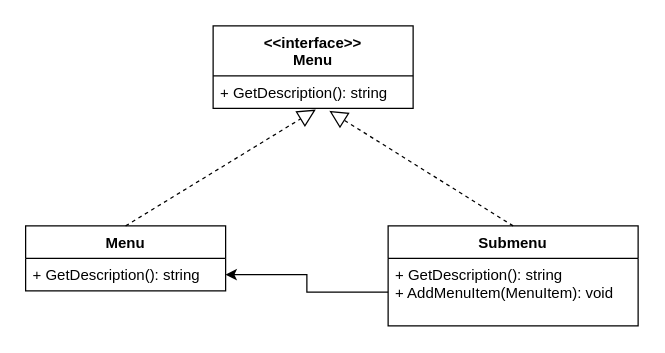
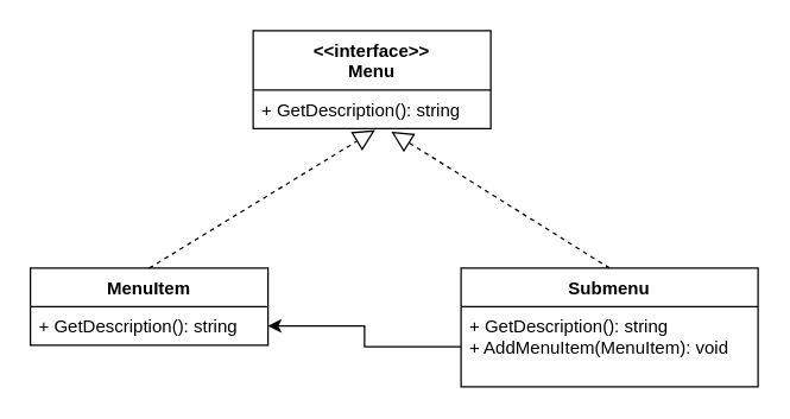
  <mxCell id="0" />
  <mxCell id="1" parent="0" />
  <mxCell id="2" value="&lt;&lt;interface&gt;&gt;&#10;Menu" style="swimlane;fontStyle=1;align=center;verticalAlign=top;childLayout=stackLayout;horizontal=1;startSize=40;horizontalStack=0;resizeParent=1;resizeParentMax=0;resizeLast=0;collapsible=1;marginBottom=0;" vertex="1" parent="1"><mxGeometry x="170" y="20" width="160" height="66" as="geometry" /></mxCell>
  <mxCell id="3" value="+ GetDescription(): string" style="text;strokeColor=none;fillColor=none;align=left;verticalAlign=top;spacingLeft=4;spacingRight=4;overflow=hidden;rotatable=0;points=[[0,0.5],[1,0.5]];portConstraint=eastwest;" vertex="1" parent="2"><mxGeometry y="40" width="160" height="26" as="geometry" /></mxCell>
- <mxCell id="4" value="Menu" style="swimlane;fontStyle=1;align=center;verticalAlign=top;childLayout=stackLayout;horizontal=1;startSize=26;horizontalStack=0;resizeParent=1;resizeParentMax=0;resizeLast=0;collapsible=1;marginBottom=0;" vertex="1" parent="1"><mxGeometry x="20" y="180" width="160" height="52" as="geometry" /></mxCell>
+ <mxCell id="4" value="MenuItem" style="swimlane;fontStyle=1;align=center;verticalAlign=top;childLayout=stackLayout;horizontal=1;startSize=26;horizontalStack=0;resizeParent=1;resizeParentMax=0;resizeLast=0;collapsible=1;marginBottom=0;" vertex="1" parent="1"><mxGeometry x="20" y="180" width="160" height="52" as="geometry" /></mxCell>
  <mxCell id="5" value="+ GetDescription(): string" style="text;strokeColor=none;fillColor=none;align=left;verticalAlign=top;spacingLeft=4;spacingRight=4;overflow=hidden;rotatable=0;points=[[0,0.5],[1,0.5]];portConstraint=eastwest;" vertex="1" parent="4"><mxGeometry y="26" width="160" height="26" as="geometry" /></mxCell>
  <mxCell id="6" value="Submenu" style="swimlane;fontStyle=1;align=center;verticalAlign=top;childLayout=stackLayout;horizontal=1;startSize=26;horizontalStack=0;resizeParent=1;resizeParentMax=0;resizeLast=0;collapsible=1;marginBottom=0;" vertex="1" parent="1"><mxGeometry x="310" y="180" width="200" height="80" as="geometry" /></mxCell>
  <mxCell id="7" value="+ GetDescription(): string&#10;+ AddMenuItem(MenuItem): void" style="text;strokeColor=none;fillColor=none;align=left;verticalAlign=top;spacingLeft=4;spacingRight=4;overflow=hidden;rotatable=0;points=[[0,0.5],[1,0.5]];portConstraint=eastwest;" vertex="1" parent="6"><mxGeometry y="26" width="200" height="54" as="geometry" /></mxCell>
  <mxCell id="8" value="" style="endArrow=block;dashed=1;endFill=0;endSize=12;html=1;entryX=0.513;entryY=1.038;entryDx=0;entryDy=0;entryPerimeter=0;exitX=0.5;exitY=0;exitDx=0;exitDy=0;" edge="1" parent="1" source="4" target="3"><mxGeometry width="160" relative="1" as="geometry"><mxPoint x="100" y="160" as="sourcePoint" /><mxPoint x="260" y="160" as="targetPoint" /></mxGeometry></mxCell>
  <mxCell id="9" value="" style="endArrow=block;dashed=1;endFill=0;endSize=12;html=1;exitX=0.5;exitY=0;exitDx=0;exitDy=0;entryX=0.581;entryY=1.077;entryDx=0;entryDy=0;entryPerimeter=0;" edge="1" parent="1" source="6" target="3"><mxGeometry width="160" relative="1" as="geometry"><mxPoint x="153" y="203.01" as="sourcePoint" /><mxPoint x="250" y="90" as="targetPoint" /></mxGeometry></mxCell>
  <mxCell id="10" style="edgeStyle=orthogonalEdgeStyle;rounded=0;orthogonalLoop=1;jettySize=auto;html=1;exitX=0;exitY=0.5;exitDx=0;exitDy=0;entryX=1;entryY=0.5;entryDx=0;entryDy=0;" edge="1" parent="1" source="7" target="5"><mxGeometry relative="1" as="geometry" /></mxCell>
